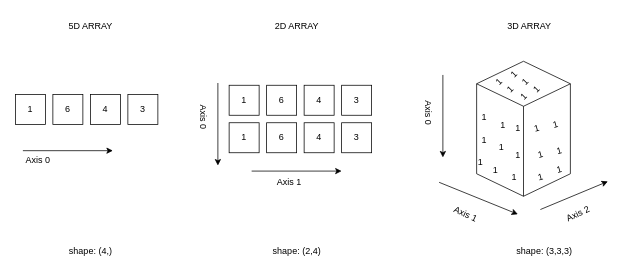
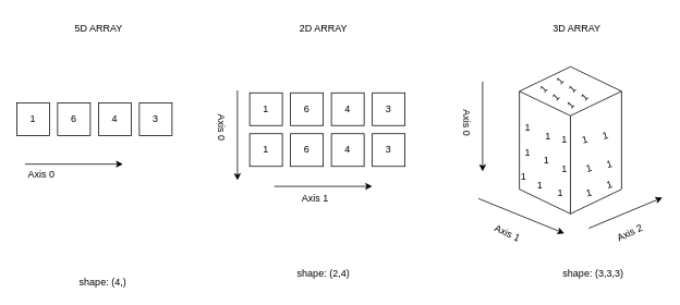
  <mxCell id="0" />
  <mxCell id="1" parent="0" />
  <mxCell id="2" value="" style="html=1;whiteSpace=wrap;shape=isoCube2;backgroundOutline=1;isoAngle=15;" vertex="1" parent="1"><mxGeometry x="635" y="81.02" width="125" height="180" as="geometry" /></mxCell>
  <mxCell id="3" value="1" style="rounded=0;whiteSpace=wrap;html=1;" vertex="1" parent="1"><mxGeometry x="20" y="125.23" width="40" height="40" as="geometry" /></mxCell>
  <mxCell id="4" value="6" style="rounded=0;whiteSpace=wrap;html=1;" vertex="1" parent="1"><mxGeometry x="70" y="125.23" width="40" height="40" as="geometry" /></mxCell>
  <mxCell id="5" value="4" style="rounded=0;whiteSpace=wrap;html=1;" vertex="1" parent="1"><mxGeometry x="120" y="125.23" width="40" height="40" as="geometry" /></mxCell>
  <mxCell id="6" style="edgeStyle=orthogonalEdgeStyle;rounded=0;orthogonalLoop=1;jettySize=auto;html=1;" edge="1" parent="1"><mxGeometry relative="1" as="geometry"><mxPoint x="150" y="200.23" as="targetPoint" /><mxPoint x="30" y="200.23" as="sourcePoint" /></mxGeometry></mxCell>
  <mxCell id="7" value="3" style="rounded=0;whiteSpace=wrap;html=1;" vertex="1" parent="1"><mxGeometry x="170" y="125.23" width="40" height="40" as="geometry" /></mxCell>
  <mxCell id="8" value="1" style="rounded=0;whiteSpace=wrap;html=1;" vertex="1" parent="1"><mxGeometry x="305" y="163" width="40" height="40" as="geometry" /></mxCell>
  <mxCell id="9" value="6" style="rounded=0;whiteSpace=wrap;html=1;" vertex="1" parent="1"><mxGeometry x="355" y="163" width="40" height="40" as="geometry" /></mxCell>
  <mxCell id="10" value="4" style="rounded=0;whiteSpace=wrap;html=1;" vertex="1" parent="1"><mxGeometry x="405" y="163" width="40" height="40" as="geometry" /></mxCell>
  <mxCell id="11" value="3" style="rounded=0;whiteSpace=wrap;html=1;" vertex="1" parent="1"><mxGeometry x="455" y="163" width="40" height="40" as="geometry" /></mxCell>
  <mxCell id="12" value="1" style="rounded=0;whiteSpace=wrap;html=1;" vertex="1" parent="1"><mxGeometry x="305" y="113" width="40" height="40" as="geometry" /></mxCell>
  <mxCell id="13" value="6" style="rounded=0;whiteSpace=wrap;html=1;" vertex="1" parent="1"><mxGeometry x="355" y="113" width="40" height="40" as="geometry" /></mxCell>
  <mxCell id="14" value="4" style="rounded=0;whiteSpace=wrap;html=1;" vertex="1" parent="1"><mxGeometry x="405" y="113" width="40" height="40" as="geometry" /></mxCell>
  <mxCell id="15" value="3" style="rounded=0;whiteSpace=wrap;html=1;" vertex="1" parent="1"><mxGeometry x="455" y="113" width="40" height="40" as="geometry" /></mxCell>
  <mxCell id="16" value="1" style="text;html=1;align=center;verticalAlign=middle;resizable=0;points=[];autosize=1;rotation=-45;" vertex="1" parent="1"><mxGeometry x="682.5" y="114.02" width="30" height="30" as="geometry" /></mxCell>
  <mxCell id="17" value="2D ARRAY" style="text;html=1;align=center;verticalAlign=middle;resizable=0;points=[];autosize=1;strokeColor=none;fillColor=none;" vertex="1" parent="1"><mxGeometry x="355" y="20.23" width="80" height="30" as="geometry" /></mxCell>
  <mxCell id="18" value="3D ARRAY" style="text;html=1;align=center;verticalAlign=middle;resizable=0;points=[];autosize=1;strokeColor=none;fillColor=none;" vertex="1" parent="1"><mxGeometry x="665" y="20.23" width="80" height="30" as="geometry" /></mxCell>
  <mxCell id="19" value="5D ARRAY" style="text;html=1;align=center;verticalAlign=middle;resizable=0;points=[];autosize=1;strokeColor=none;fillColor=none;" vertex="1" parent="1"><mxGeometry x="80" y="20.23" width="80" height="30" as="geometry" /></mxCell>
  <mxCell id="20" value="Axis 0" style="text;html=1;align=center;verticalAlign=middle;resizable=0;points=[];autosize=1;strokeColor=none;fillColor=none;" vertex="1" parent="1"><mxGeometry x="20" y="197.68" width="60" height="30" as="geometry" /></mxCell>
- <mxCell id="21" value="shape: (4,)" style="text;html=1;align=center;verticalAlign=middle;resizable=0;points=[];autosize=1;strokeColor=none;fillColor=none;" vertex="1" parent="1"><mxGeometry x="80" y="320" width="80" height="30" as="geometry" /></mxCell>
+ <mxCell id="21" value="shape: (4,)" style="text;html=1;align=center;verticalAlign=middle;resizable=0;points=[];autosize=1;strokeColor=none;fillColor=none;" vertex="1" parent="1"><mxGeometry x="85" y="330" width="80" height="30" as="geometry" /></mxCell>
  <mxCell id="22" style="edgeStyle=orthogonalEdgeStyle;rounded=0;orthogonalLoop=1;jettySize=auto;html=1;" edge="1" parent="1"><mxGeometry relative="1" as="geometry"><mxPoint x="455" y="227.45" as="targetPoint" /><mxPoint x="335" y="227.45" as="sourcePoint" /></mxGeometry></mxCell>
  <mxCell id="23" style="edgeStyle=orthogonalEdgeStyle;rounded=0;orthogonalLoop=1;jettySize=auto;html=1;" edge="1" parent="1"><mxGeometry relative="1" as="geometry"><mxPoint x="290" y="220" as="targetPoint" /><mxPoint x="290" y="110" as="sourcePoint" /></mxGeometry></mxCell>
  <mxCell id="24" value="Axis 0" style="text;html=1;align=center;verticalAlign=middle;resizable=0;points=[];autosize=1;strokeColor=none;fillColor=none;rotation=90;" vertex="1" parent="1"><mxGeometry x="240" y="140" width="60" height="30" as="geometry" /></mxCell>
  <mxCell id="25" value="shape: (2,4)" style="text;html=1;align=center;verticalAlign=middle;resizable=0;points=[];autosize=1;strokeColor=none;fillColor=none;" vertex="1" parent="1"><mxGeometry x="350" y="320.23" width="90" height="30" as="geometry" /></mxCell>
  <mxCell id="26" value="Axis 1" style="text;html=1;align=center;verticalAlign=middle;resizable=0;points=[];autosize=1;strokeColor=none;fillColor=none;rotation=0;" vertex="1" parent="1"><mxGeometry x="355" y="227.68" width="60" height="30" as="geometry" /></mxCell>
  <mxCell id="27" style="edgeStyle=orthogonalEdgeStyle;rounded=0;orthogonalLoop=1;jettySize=auto;html=1;" edge="1" parent="1"><mxGeometry relative="1" as="geometry"><mxPoint x="590" y="209.25" as="targetPoint" /><mxPoint x="590" y="99.25" as="sourcePoint" /></mxGeometry></mxCell>
  <mxCell id="28" style="rounded=0;orthogonalLoop=1;jettySize=auto;html=1;" edge="1" parent="1"><mxGeometry relative="1" as="geometry"><mxPoint x="690" y="284.98" as="targetPoint" /><mxPoint x="585" y="242.43" as="sourcePoint" /></mxGeometry></mxCell>
  <mxCell id="29" style="rounded=0;orthogonalLoop=1;jettySize=auto;html=1;" edge="1" parent="1"><mxGeometry relative="1" as="geometry"><mxPoint x="810" y="241.25" as="targetPoint" /><mxPoint x="720" y="278.7" as="sourcePoint" /></mxGeometry></mxCell>
  <mxCell id="30" value="Axis 0" style="text;html=1;align=center;verticalAlign=middle;resizable=0;points=[];autosize=1;strokeColor=none;fillColor=none;rotation=90;" vertex="1" parent="1"><mxGeometry x="540" y="134.25" width="60" height="30" as="geometry" /></mxCell>
  <mxCell id="31" value="Axis 1" style="text;html=1;align=center;verticalAlign=middle;resizable=0;points=[];autosize=1;strokeColor=none;fillColor=none;rotation=25;" vertex="1" parent="1"><mxGeometry x="590" y="270" width="60" height="30" as="geometry" /></mxCell>
  <mxCell id="32" value="Axis 2" style="text;html=1;align=center;verticalAlign=middle;resizable=0;points=[];autosize=1;strokeColor=none;fillColor=none;rotation=-25;" vertex="1" parent="1"><mxGeometry x="740" y="270" width="60" height="30" as="geometry" /></mxCell>
  <mxCell id="33" value="shape: (3,3,3)" style="text;html=1;align=center;verticalAlign=middle;resizable=0;points=[];autosize=1;strokeColor=none;fillColor=none;" vertex="1" parent="1"><mxGeometry x="675" y="320.23" width="100" height="30" as="geometry" /></mxCell>
  <mxCell id="34" value="1" style="text;html=1;align=center;verticalAlign=middle;resizable=0;points=[];autosize=1;rotation=-45;" vertex="1" parent="1"><mxGeometry x="700" y="104.02" width="30" height="30" as="geometry" /></mxCell>
  <mxCell id="35" value="1" style="text;html=1;align=center;verticalAlign=middle;resizable=0;points=[];autosize=1;rotation=-45;" vertex="1" parent="1"><mxGeometry x="665" y="104.02" width="30" height="30" as="geometry" /></mxCell>
  <mxCell id="36" value="1" style="text;html=1;align=center;verticalAlign=middle;resizable=0;points=[];autosize=1;rotation=-45;" vertex="1" parent="1"><mxGeometry x="685" y="94.02" width="30" height="30" as="geometry" /></mxCell>
  <mxCell id="37" value="1" style="text;html=1;align=center;verticalAlign=middle;resizable=0;points=[];autosize=1;rotation=0;" vertex="1" parent="1"><mxGeometry x="645" y="211.02" width="30" height="30" as="geometry" /></mxCell>
  <mxCell id="38" value="1" style="text;html=1;align=center;verticalAlign=middle;resizable=0;points=[];autosize=1;rotation=0;" vertex="1" parent="1"><mxGeometry x="625" y="201.02" width="30" height="30" as="geometry" /></mxCell>
  <mxCell id="39" value="1" style="text;html=1;align=center;verticalAlign=middle;resizable=0;points=[];autosize=1;rotation=0;" vertex="1" parent="1"><mxGeometry x="670" y="221.02" width="30" height="30" as="geometry" /></mxCell>
  <mxCell id="40" value="1" style="text;html=1;align=center;verticalAlign=middle;resizable=0;points=[];autosize=1;rotation=0;" vertex="1" parent="1"><mxGeometry x="652.5" y="181.02" width="30" height="30" as="geometry" /></mxCell>
  <mxCell id="41" value="1" style="text;html=1;align=center;verticalAlign=middle;resizable=0;points=[];autosize=1;rotation=0;" vertex="1" parent="1"><mxGeometry x="630" y="171.02" width="30" height="30" as="geometry" /></mxCell>
  <mxCell id="42" value="1" style="text;html=1;align=center;verticalAlign=middle;resizable=0;points=[];autosize=1;rotation=0;" vertex="1" parent="1"><mxGeometry x="675" y="191.02" width="30" height="30" as="geometry" /></mxCell>
  <mxCell id="43" value="1" style="text;html=1;align=center;verticalAlign=middle;resizable=0;points=[];autosize=1;rotation=0;" vertex="1" parent="1"><mxGeometry x="655" y="151.02" width="30" height="30" as="geometry" /></mxCell>
  <mxCell id="44" value="1" style="text;html=1;align=center;verticalAlign=middle;resizable=0;points=[];autosize=1;rotation=0;" vertex="1" parent="1"><mxGeometry x="630" y="141.02" width="30" height="30" as="geometry" /></mxCell>
  <mxCell id="45" value="1" style="text;html=1;align=center;verticalAlign=middle;resizable=0;points=[];autosize=1;rotation=0;" vertex="1" parent="1"><mxGeometry x="675" y="156.02" width="30" height="30" as="geometry" /></mxCell>
  <mxCell id="46" value="1" style="text;html=1;align=center;verticalAlign=middle;resizable=0;points=[];autosize=1;rotation=-15;" vertex="1" parent="1"><mxGeometry x="705" y="221.02" width="30" height="30" as="geometry" /></mxCell>
  <mxCell id="47" value="1" style="text;html=1;align=center;verticalAlign=middle;resizable=0;points=[];autosize=1;rotation=-15;" vertex="1" parent="1"><mxGeometry x="730" y="211.02" width="30" height="30" as="geometry" /></mxCell>
  <mxCell id="48" value="1" style="text;html=1;align=center;verticalAlign=middle;resizable=0;points=[];autosize=1;rotation=-15;" vertex="1" parent="1"><mxGeometry x="705" y="191.02" width="30" height="30" as="geometry" /></mxCell>
  <mxCell id="49" value="1" style="text;html=1;align=center;verticalAlign=middle;resizable=0;points=[];autosize=1;rotation=-15;" vertex="1" parent="1"><mxGeometry x="730" y="186.02" width="30" height="30" as="geometry" /></mxCell>
  <mxCell id="50" value="1" style="text;html=1;align=center;verticalAlign=middle;resizable=0;points=[];autosize=1;rotation=-15;" vertex="1" parent="1"><mxGeometry x="700" y="156.02" width="30" height="30" as="geometry" /></mxCell>
  <mxCell id="51" value="1" style="text;html=1;align=center;verticalAlign=middle;resizable=0;points=[];autosize=1;rotation=-15;" vertex="1" parent="1"><mxGeometry x="725" y="151.02" width="30" height="30" as="geometry" /></mxCell>
  <mxCell id="52" value="1" style="text;html=1;align=center;verticalAlign=middle;resizable=0;points=[];autosize=1;rotation=-45;" vertex="1" parent="1"><mxGeometry x="650" y="94.02" width="30" height="30" as="geometry" /></mxCell>
  <mxCell id="53" value="1" style="text;html=1;align=center;verticalAlign=middle;resizable=0;points=[];autosize=1;rotation=-45;" vertex="1" parent="1"><mxGeometry x="670" y="84.02" width="30" height="30" as="geometry" /></mxCell>
